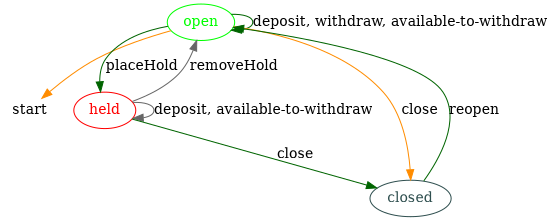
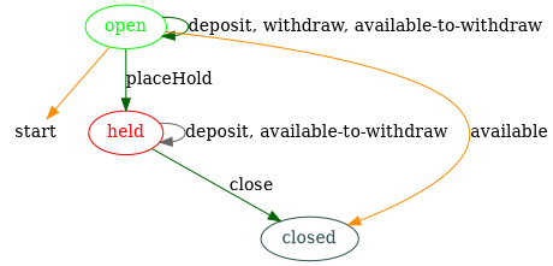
  digraph {
    edge [color=darkgreen]
    start [fixedsize=false height=0 shape=none width=0]
    open [color=green fontcolor=green]
    held [color=red fontcolor=red]
    closed [color=darkslategrey fontcolor=darkslategrey]
    open -> start [color=darkorange]
    open -> open [label="deposit, withdraw, available-to-withdraw"]
    open -> held [label=placeHold]
-   open -> closed [color=darkorange label=close]
-   held -> open [color=gray40 label=removeHold]
+   open -> closed [color=darkorange label=available]
    held -> held [color=gray40 label="deposit, available-to-withdraw"]
    held -> closed [label=close]
-   closed -> open [label=reopen]
  }
